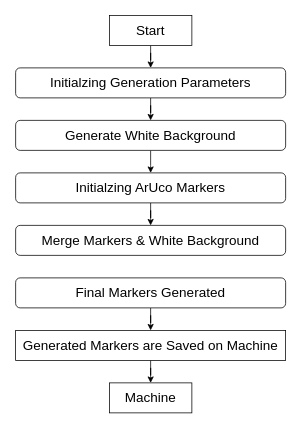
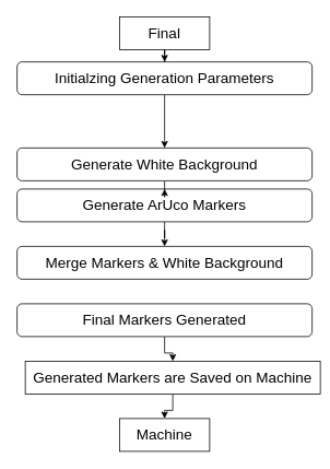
  <mxCell id="0" />
  <mxCell id="1" parent="0" />
  <mxCell id="2" value="" style="edgeStyle=orthogonalEdgeStyle;rounded=0;orthogonalLoop=1;jettySize=auto;html=1;" edge="1" parent="1" source="3" target="7"><mxGeometry relative="1" as="geometry" /></mxCell>
- <mxCell id="3" value="Start" style="rounded=0;whiteSpace=wrap;html=1;fontSize=18;" parent="1" vertex="1"><mxGeometry x="145" y="20" width="110" height="40" as="geometry" /></mxCell>
+ <mxCell id="3" value="Final" style="rounded=0;whiteSpace=wrap;html=1;fontSize=18;" parent="1" vertex="1"><mxGeometry x="145" y="20" width="110" height="40" as="geometry" /></mxCell>
  <mxCell id="4" value="" style="edgeStyle=orthogonalEdgeStyle;rounded=0;orthogonalLoop=1;jettySize=auto;html=1;entryX=0.5;entryY=0;entryDx=0;entryDy=0;" edge="1" parent="1" source="5" target="10"><mxGeometry relative="1" as="geometry" /></mxCell>
- <mxCell id="5" value="Initialzing ArUco Markers" style="rounded=1;whiteSpace=wrap;html=1;fontSize=18;" parent="1" vertex="1"><mxGeometry x="20" y="230" width="360" height="40" as="geometry" /></mxCell>
+ <mxCell id="5" value="Generate ArUco Markers" style="rounded=1;whiteSpace=wrap;html=1;fontSize=18;" parent="1" vertex="1"><mxGeometry x="20" y="230" width="360" height="40" as="geometry" /></mxCell>
  <mxCell id="6" value="" style="edgeStyle=orthogonalEdgeStyle;rounded=0;orthogonalLoop=1;jettySize=auto;html=1;" edge="1" parent="1" source="7" target="9"><mxGeometry relative="1" as="geometry" /></mxCell>
- <mxCell id="7" value="Initialzing Generation Parameters" style="rounded=1;whiteSpace=wrap;html=1;fontSize=18;" parent="1" vertex="1"><mxGeometry x="20" y="90" width="360" height="40" as="geometry" /></mxCell>
+ <mxCell id="7" value="Initialzing Generation Parameters" style="rounded=1;whiteSpace=wrap;html=1;fontSize=18;" parent="1" vertex="1"><mxGeometry x="20" y="75" width="360" height="40" as="geometry" /></mxCell>
  <mxCell id="8" value="" style="edgeStyle=orthogonalEdgeStyle;rounded=0;orthogonalLoop=1;jettySize=auto;html=1;" edge="1" parent="1" source="9"><mxGeometry relative="1" as="geometry"><mxPoint x="200" y="230" as="targetPoint" /></mxGeometry></mxCell>
- <mxCell id="9" value="Generate White Background" style="rounded=1;whiteSpace=wrap;html=1;fontSize=18;" parent="1" vertex="1"><mxGeometry x="20" y="160" width="360" height="40" as="geometry" /></mxCell>
+ <mxCell id="9" value="Generate White Background" style="rounded=1;whiteSpace=wrap;html=1;fontSize=18;" parent="1" vertex="1"><mxGeometry x="20" y="180" width="360" height="40" as="geometry" /></mxCell>
  <mxCell id="10" value="Merge Markers &amp;amp; White Background" style="whiteSpace=wrap;html=1;fontSize=18;rounded=1;" parent="1" vertex="1"><mxGeometry x="20" y="300" width="360" height="40" as="geometry" /></mxCell>
  <mxCell id="11" value="" style="edgeStyle=orthogonalEdgeStyle;rounded=0;orthogonalLoop=1;jettySize=auto;html=1;" edge="1" parent="1" source="12" target="15"><mxGeometry relative="1" as="geometry" /></mxCell>
  <mxCell id="12" value="Final Markers Generated" style="whiteSpace=wrap;html=1;fontSize=18;rounded=1;" parent="1" vertex="1"><mxGeometry x="20" y="370" width="360" height="40" as="geometry" /></mxCell>
  <mxCell id="13" value="Machine" style="rounded=0;whiteSpace=wrap;html=1;fontSize=18;" parent="1" vertex="1"><mxGeometry x="145" y="510" width="110" height="40" as="geometry" /></mxCell>
  <mxCell id="14" value="" style="edgeStyle=orthogonalEdgeStyle;rounded=0;orthogonalLoop=1;jettySize=auto;html=1;" edge="1" parent="1" source="15" target="13"><mxGeometry relative="1" as="geometry" /></mxCell>
- <mxCell id="15" value="Generated Markers are Saved on Machine" style="whiteSpace=wrap;html=1;fontSize=18;rounded=0;" vertex="1" parent="1"><mxGeometry x="20" y="440" width="360" height="40" as="geometry" /></mxCell>
+ <mxCell id="15" value="Generated Markers are Saved on Machine" style="whiteSpace=wrap;html=1;fontSize=18;rounded=0;" vertex="1" parent="1"><mxGeometry x="30" y="440" width="360" height="40" as="geometry" /></mxCell>
